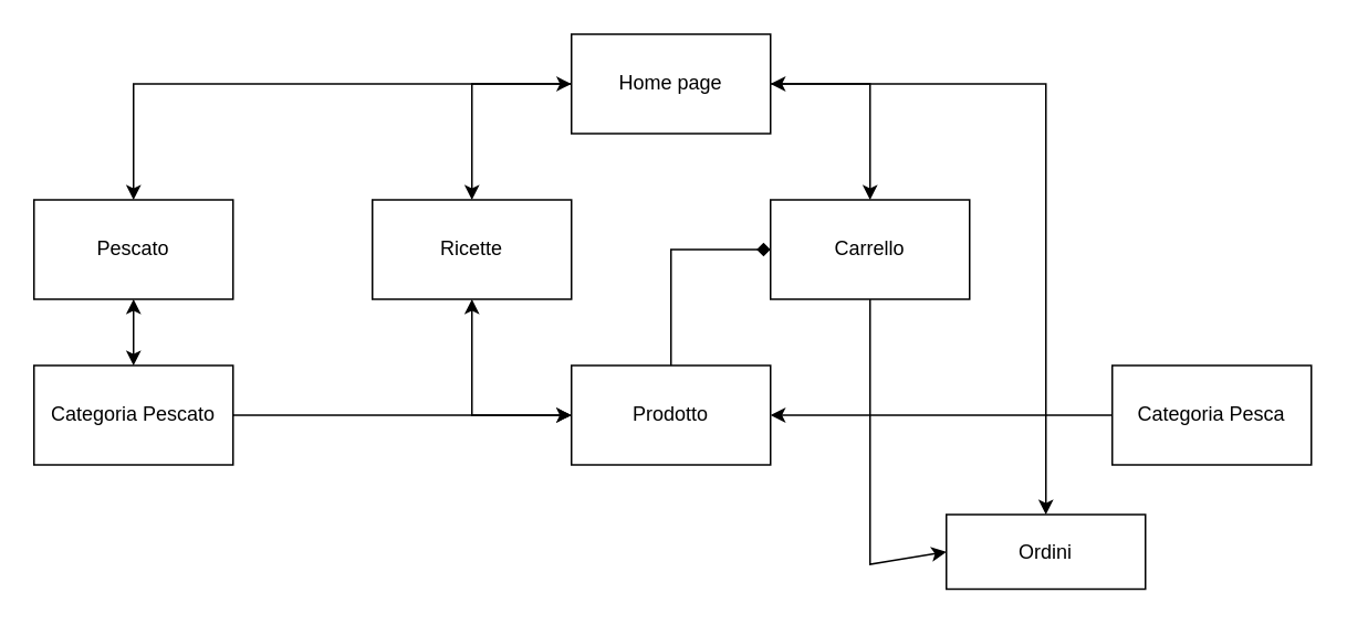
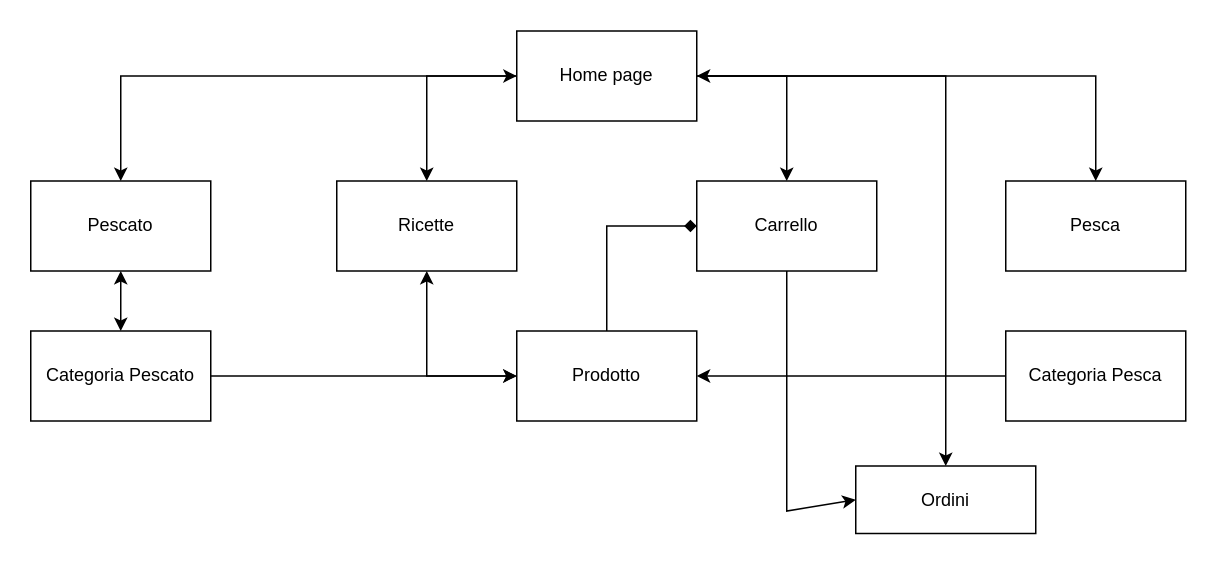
  <mxCell id="0" />
  <mxCell id="1" parent="0" />
  <mxCell id="2" value="Home page" style="rounded=0;whiteSpace=wrap;html=1;" vertex="1" parent="1"><mxGeometry x="344" y="20" width="120" height="60" as="geometry" /></mxCell>
  <mxCell id="3" value="Pescato" style="rounded=0;whiteSpace=wrap;html=1;" vertex="1" parent="1"><mxGeometry x="20" y="120" width="120" height="60" as="geometry" /></mxCell>
  <mxCell id="4" value="Ricette" style="rounded=0;whiteSpace=wrap;html=1;" vertex="1" parent="1"><mxGeometry x="224" y="120" width="120" height="60" as="geometry" /></mxCell>
+ <mxCell id="5" value="Pesca" style="rounded=0;whiteSpace=wrap;html=1;" vertex="1" parent="1"><mxGeometry x="670" y="120" width="120" height="60" as="geometry" /></mxCell>
  <mxCell id="6" value="" style="endArrow=classic;html=1;rounded=0;exitX=0;exitY=0.5;exitDx=0;exitDy=0;entryX=0.5;entryY=0;entryDx=0;entryDy=0;" edge="1" parent="1" source="2" target="3"><mxGeometry width="50" height="50" relative="1" as="geometry"><mxPoint x="380" y="350" as="sourcePoint" /><mxPoint x="430" y="300" as="targetPoint" /><Array as="points"><mxPoint x="80" y="50" /></Array></mxGeometry></mxCell>
+ <mxCell id="7" value="" style="endArrow=classic;html=1;rounded=0;exitX=1;exitY=0.5;exitDx=0;exitDy=0;entryX=0.5;entryY=0;entryDx=0;entryDy=0;" edge="1" parent="1" source="2" target="5"><mxGeometry width="50" height="50" relative="1" as="geometry"><mxPoint x="380" y="350" as="sourcePoint" /><mxPoint x="430" y="300" as="targetPoint" /><Array as="points"><mxPoint x="730" y="50" /></Array></mxGeometry></mxCell>
  <mxCell id="8" value="Prodotto" style="rounded=0;whiteSpace=wrap;html=1;" vertex="1" parent="1"><mxGeometry x="344" y="220" width="120" height="60" as="geometry" /></mxCell>
  <mxCell id="9" value="Carrello" style="rounded=0;whiteSpace=wrap;html=1;" vertex="1" parent="1"><mxGeometry x="464" y="120" width="120" height="60" as="geometry" /></mxCell>
  <mxCell id="10" value="" style="endArrow=diamond;html=1;rounded=0;entryX=0;entryY=0.5;entryDx=0;entryDy=0;exitX=0.5;exitY=0;exitDx=0;exitDy=0;" edge="1" parent="1" source="8" target="9"><mxGeometry width="50" height="50" relative="1" as="geometry"><mxPoint x="404" y="220" as="sourcePoint" /><mxPoint x="400" y="240" as="targetPoint" /><Array as="points"><mxPoint x="404" y="150" /></Array></mxGeometry></mxCell>
  <mxCell id="11" value="Ordini" style="rounded=0;whiteSpace=wrap;html=1;" vertex="1" parent="1"><mxGeometry x="570" y="310" width="120" height="45" as="geometry" /></mxCell>
  <mxCell id="12" value="" style="endArrow=classic;html=1;rounded=0;exitX=1;exitY=0.5;exitDx=0;exitDy=0;entryX=0.5;entryY=0;entryDx=0;entryDy=0;" edge="1" parent="1" source="2" target="11"><mxGeometry width="50" height="50" relative="1" as="geometry"><mxPoint x="380" y="220" as="sourcePoint" /><mxPoint x="430" y="170" as="targetPoint" /><Array as="points"><mxPoint x="630" y="50" /></Array></mxGeometry></mxCell>
  <mxCell id="13" value="" style="endArrow=classic;html=1;rounded=0;exitX=0.5;exitY=1;exitDx=0;exitDy=0;entryX=0;entryY=0.5;entryDx=0;entryDy=0;" edge="1" parent="1" source="9" target="11"><mxGeometry width="50" height="50" relative="1" as="geometry"><mxPoint x="380" y="220" as="sourcePoint" /><mxPoint x="430" y="170" as="targetPoint" /><Array as="points"><mxPoint x="524" y="340" /></Array></mxGeometry></mxCell>
  <mxCell id="14" value="Categoria Pescato" style="rounded=0;whiteSpace=wrap;html=1;" vertex="1" parent="1"><mxGeometry x="20" y="220" width="120" height="60" as="geometry" /></mxCell>
  <mxCell id="15" value="Categoria Pesca" style="rounded=0;whiteSpace=wrap;html=1;" vertex="1" parent="1"><mxGeometry x="670" y="220" width="120" height="60" as="geometry" /></mxCell>
  <mxCell id="16" value="" style="endArrow=classic;html=1;rounded=0;exitX=1;exitY=0.5;exitDx=0;exitDy=0;entryX=0;entryY=0.5;entryDx=0;entryDy=0;" edge="1" parent="1" source="14" target="8"><mxGeometry width="50" height="50" relative="1" as="geometry"><mxPoint x="260" y="160" as="sourcePoint" /><mxPoint x="310" y="110" as="targetPoint" /></mxGeometry></mxCell>
  <mxCell id="17" value="" style="endArrow=classic;startArrow=classic;html=1;rounded=0;exitX=0.5;exitY=0;exitDx=0;exitDy=0;entryX=0.5;entryY=1;entryDx=0;entryDy=0;" edge="1" parent="1" source="14" target="3"><mxGeometry width="50" height="50" relative="1" as="geometry"><mxPoint x="260" y="160" as="sourcePoint" /><mxPoint x="310" y="110" as="targetPoint" /></mxGeometry></mxCell>
  <mxCell id="18" value="" style="endArrow=classic;startArrow=classic;html=1;rounded=0;entryX=0;entryY=0.5;entryDx=0;entryDy=0;exitX=0.5;exitY=0;exitDx=0;exitDy=0;" edge="1" parent="1" source="4" target="2"><mxGeometry width="50" height="50" relative="1" as="geometry"><mxPoint x="260" y="160" as="sourcePoint" /><mxPoint x="310" y="110" as="targetPoint" /><Array as="points"><mxPoint x="284" y="50" /></Array></mxGeometry></mxCell>
  <mxCell id="19" value="" style="endArrow=classic;startArrow=classic;html=1;rounded=0;entryX=1;entryY=0.5;entryDx=0;entryDy=0;exitX=0.5;exitY=0;exitDx=0;exitDy=0;" edge="1" parent="1" source="9" target="2"><mxGeometry width="50" height="50" relative="1" as="geometry"><mxPoint x="260" y="160" as="sourcePoint" /><mxPoint x="310" y="110" as="targetPoint" /><Array as="points"><mxPoint x="524" y="50" /></Array></mxGeometry></mxCell>
  <mxCell id="20" value="" style="endArrow=classic;startArrow=classic;html=1;rounded=0;exitX=0;exitY=0.5;exitDx=0;exitDy=0;entryX=0.5;entryY=1;entryDx=0;entryDy=0;" edge="1" parent="1" source="8" target="4"><mxGeometry width="50" height="50" relative="1" as="geometry"><mxPoint x="390" y="230" as="sourcePoint" /><mxPoint x="440" y="180" as="targetPoint" /><Array as="points"><mxPoint x="284" y="250" /></Array></mxGeometry></mxCell>
  <mxCell id="21" value="" style="endArrow=classic;html=1;rounded=0;exitX=0;exitY=0.5;exitDx=0;exitDy=0;entryX=1;entryY=0.5;entryDx=0;entryDy=0;" edge="1" parent="1" source="15" target="8"><mxGeometry width="50" height="50" relative="1" as="geometry"><mxPoint x="510" y="210" as="sourcePoint" /><mxPoint x="560" y="160" as="targetPoint" /></mxGeometry></mxCell>
